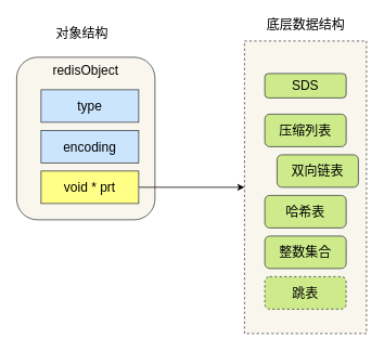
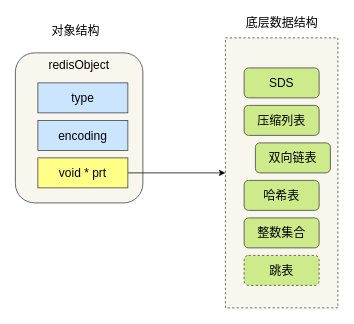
  <mxCell id="0" />
  <mxCell id="1" parent="0" />
  <mxCell id="2" value="" style="rounded=0;whiteSpace=wrap;html=1;dashed=1;fontSize=16;fillColor=#f9f7ed;strokeColor=#36393d;" vertex="1" parent="1"><mxGeometry x="300" y="50" width="150" height="360" as="geometry" /></mxCell>
  <mxCell id="3" value="redisObject" style="rounded=1;whiteSpace=wrap;html=1;verticalAlign=top;fontSize=16;fillColor=#f9f7ed;strokeColor=#36393d;" vertex="1" parent="1"><mxGeometry x="20" y="70" width="170" height="200" as="geometry" /></mxCell>
  <mxCell id="4" value="type" style="rounded=0;whiteSpace=wrap;html=1;fontSize=16;fillColor=#cce5ff;strokeColor=#36393d;" vertex="1" parent="1"><mxGeometry x="50" y="110" width="120" height="40" as="geometry" /></mxCell>
  <mxCell id="5" value="encoding" style="rounded=0;whiteSpace=wrap;html=1;fontSize=16;fillColor=#cce5ff;strokeColor=#36393d;" vertex="1" parent="1"><mxGeometry x="50" y="160" width="120" height="40" as="geometry" /></mxCell>
  <mxCell id="6" style="edgeStyle=orthogonalEdgeStyle;rounded=0;orthogonalLoop=1;jettySize=auto;html=1;fontSize=16;entryX=0;entryY=0.5;entryDx=0;entryDy=0;" edge="1" parent="1" source="7" target="2"><mxGeometry relative="1" as="geometry"><mxPoint x="290" y="230" as="targetPoint" /></mxGeometry></mxCell>
  <mxCell id="7" value="void * prt" style="rounded=0;whiteSpace=wrap;html=1;fontSize=16;fillColor=#ffff88;strokeColor=#36393d;" vertex="1" parent="1"><mxGeometry x="50" y="210" width="120" height="40" as="geometry" /></mxCell>
- <mxCell id="8" value="SDS" style="rounded=1;whiteSpace=wrap;html=1;fontSize=16;fillColor=#cdeb8b;strokeColor=#36393d;" vertex="1" parent="1"><mxGeometry x="325" y="90" width="100" height="30" as="geometry" /></mxCell>
+ <mxCell id="8" value="SDS" style="rounded=1;whiteSpace=wrap;html=1;fontSize=16;fillColor=#cdeb8b;strokeColor=#36393d;" vertex="1" parent="1"><mxGeometry x="325" y="90" width="100" height="40" as="geometry" /></mxCell>
  <mxCell id="9" value="压缩列表" style="rounded=1;whiteSpace=wrap;html=1;fontSize=16;fillColor=#cdeb8b;strokeColor=#36393d;" vertex="1" parent="1"><mxGeometry x="325" y="140" width="100" height="40" as="geometry" /></mxCell>
  <mxCell id="10" value="双向链表" style="rounded=1;whiteSpace=wrap;html=1;fontSize=16;fillColor=#cdeb8b;strokeColor=#36393d;" vertex="1" parent="1"><mxGeometry x="340" y="190" width="100" height="40" as="geometry" /></mxCell>
  <mxCell id="11" value="哈希表" style="rounded=1;whiteSpace=wrap;html=1;fontSize=16;fillColor=#cdeb8b;strokeColor=#36393d;" vertex="1" parent="1"><mxGeometry x="325" y="240" width="100" height="40" as="geometry" /></mxCell>
  <mxCell id="12" value="整数集合" style="rounded=1;whiteSpace=wrap;html=1;fontSize=16;fillColor=#cdeb8b;strokeColor=#36393d;" vertex="1" parent="1"><mxGeometry x="325" y="290" width="100" height="40" as="geometry" /></mxCell>
  <mxCell id="13" value="跳表" style="rounded=1;whiteSpace=wrap;html=1;fontSize=16;fillColor=#cdeb8b;strokeColor=#36393d;dashed=1;" vertex="1" parent="1"><mxGeometry x="325" y="340" width="100" height="40" as="geometry" /></mxCell>
  <mxCell id="14" value="底层数据结构" style="text;html=1;align=center;verticalAlign=middle;resizable=0;points=[];autosize=1;fontSize=16;" vertex="1" parent="1"><mxGeometry x="320" y="20" width="110" height="20" as="geometry" /></mxCell>
  <mxCell id="15" value="对象结构" style="text;html=1;align=center;verticalAlign=middle;resizable=0;points=[];autosize=1;fontSize=16;" vertex="1" parent="1"><mxGeometry x="60" y="30" width="80" height="20" as="geometry" /></mxCell>
